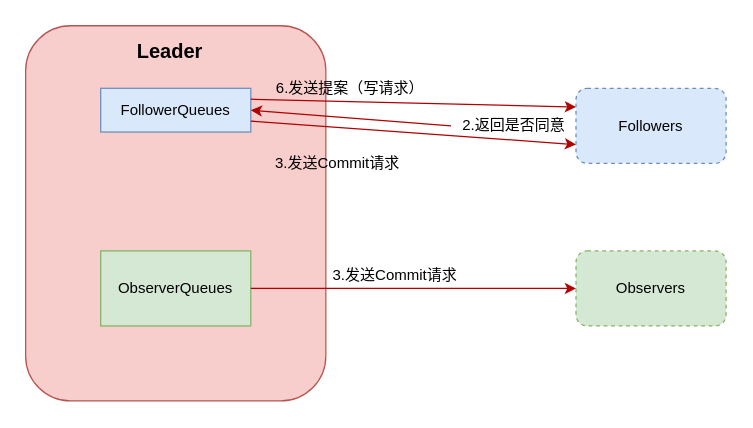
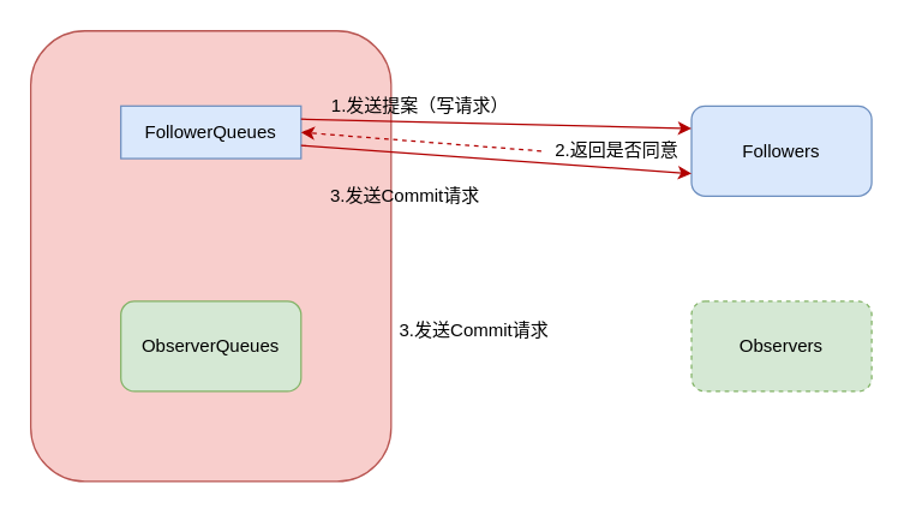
  <mxCell id="0" />
  <mxCell id="1" parent="0" />
  <mxCell id="2" value="" style="rounded=1;whiteSpace=wrap;html=1;fillColor=#f8cecc;strokeColor=#b85450;" parent="1" vertex="1"><mxGeometry x="20" y="20" width="240" height="300" as="geometry" /></mxCell>
  <mxCell id="3" value="FollowerQueues" style="rounded=0;whiteSpace=wrap;html=1;fillColor=#dae8fc;strokeColor=#6c8ebf;" parent="1" vertex="1"><mxGeometry x="80" y="70" width="120" height="35" as="geometry" /></mxCell>
- <mxCell id="4" value="ObserverQueues" style="rounded=0;whiteSpace=wrap;html=1;fillColor=#d5e8d4;strokeColor=#82b366;" parent="1" vertex="1"><mxGeometry x="80" y="200" width="120" height="60" as="geometry" /></mxCell>
- <mxCell id="5" value="&lt;font style=&quot;font-size: 12px&quot;&gt;Followers&lt;/font&gt;" style="rounded=1;whiteSpace=wrap;html=1;fontSize=14;fillColor=#dae8fc;strokeColor=#6c8ebf;dashed=1;" parent="1" vertex="1"><mxGeometry x="460" y="70" width="120" height="60" as="geometry" /></mxCell>
+ <mxCell id="4" value="ObserverQueues" style="whiteSpace=wrap;html=1;fillColor=#d5e8d4;strokeColor=#82b366;rounded=1;" parent="1" vertex="1"><mxGeometry x="80" y="200" width="120" height="60" as="geometry" /></mxCell>
+ <mxCell id="5" value="&lt;font style=&quot;font-size: 12px&quot;&gt;Followers&lt;/font&gt;" style="rounded=1;whiteSpace=wrap;html=1;fontSize=14;fillColor=#dae8fc;strokeColor=#6c8ebf;" parent="1" vertex="1"><mxGeometry x="460" y="70" width="120" height="60" as="geometry" /></mxCell>
  <mxCell id="6" value="Observers" style="rounded=1;whiteSpace=wrap;html=1;fontSize=12;fillColor=#d5e8d4;strokeColor=#82b366;dashed=1;" parent="1" vertex="1"><mxGeometry x="460" y="200" width="120" height="60" as="geometry" /></mxCell>
  <mxCell id="7" value="" style="endArrow=classic;html=1;rounded=0;fontSize=12;exitX=1;exitY=0.25;exitDx=0;exitDy=0;entryX=0;entryY=0.25;entryDx=0;entryDy=0;fillColor=#e51400;strokeColor=#B20000;" parent="1" source="3" target="5" edge="1"><mxGeometry width="50" height="50" relative="1" as="geometry"><mxPoint x="330" y="140" as="sourcePoint" /><mxPoint x="380" y="90" as="targetPoint" /></mxGeometry></mxCell>
- <mxCell id="8" value="" style="endArrow=classic;html=1;rounded=0;fontSize=12;exitX=0;exitY=0.5;exitDx=0;exitDy=0;entryX=1;entryY=0.5;entryDx=0;entryDy=0;startArrow=none;fillColor=#e51400;strokeColor=#B20000;" parent="1" source="14" target="3" edge="1"><mxGeometry width="50" height="50" relative="1" as="geometry"><mxPoint x="330" y="190" as="sourcePoint" /><mxPoint x="380" y="140" as="targetPoint" /></mxGeometry></mxCell>
- <mxCell id="9" value="" style="endArrow=classic;html=1;rounded=0;fontSize=12;exitX=1;exitY=0.5;exitDx=0;exitDy=0;entryX=0;entryY=0.5;entryDx=0;entryDy=0;fillColor=#e51400;strokeColor=#B20000;" parent="1" source="4" target="6" edge="1"><mxGeometry width="50" height="50" relative="1" as="geometry"><mxPoint x="320" y="260" as="sourcePoint" /><mxPoint x="370" y="210" as="targetPoint" /></mxGeometry></mxCell>
+ <mxCell id="8" value="" style="endArrow=classic;html=1;rounded=0;fontSize=12;exitX=0;exitY=0.5;exitDx=0;exitDy=0;entryX=1;entryY=0.5;entryDx=0;entryDy=0;startArrow=none;fillColor=#e51400;strokeColor=#B20000;dashed=1;" parent="1" source="14" target="3" edge="1"><mxGeometry width="50" height="50" relative="1" as="geometry"><mxPoint x="330" y="190" as="sourcePoint" /><mxPoint x="380" y="140" as="targetPoint" /></mxGeometry></mxCell>
  <mxCell id="10" value="" style="endArrow=classic;html=1;rounded=0;fontSize=12;entryX=0;entryY=0.75;entryDx=0;entryDy=0;exitX=1;exitY=0.75;exitDx=0;exitDy=0;fillColor=#e51400;strokeColor=#B20000;" parent="1" source="3" target="5" edge="1"><mxGeometry width="50" height="50" relative="1" as="geometry"><mxPoint x="320" y="260" as="sourcePoint" /><mxPoint x="370" y="210" as="targetPoint" /></mxGeometry></mxCell>
- <mxCell id="11" value="6.发送提案（写请求）" style="text;html=1;align=center;verticalAlign=middle;resizable=0;points=[];autosize=1;strokeColor=none;fillColor=none;fontSize=12;" parent="1" vertex="1"><mxGeometry x="214" y="60" width="130" height="20" as="geometry" /></mxCell>
+ <mxCell id="11" value="1.发送提案（写请求）" style="text;html=1;align=center;verticalAlign=middle;resizable=0;points=[];autosize=1;strokeColor=none;fillColor=none;fontSize=12;" parent="1" vertex="1"><mxGeometry x="214" y="60" width="130" height="20" as="geometry" /></mxCell>
  <mxCell id="12" value="3.发送Commit请求" style="text;html=1;align=center;verticalAlign=middle;resizable=0;points=[];autosize=1;strokeColor=none;fillColor=none;fontSize=12;" parent="1" vertex="1"><mxGeometry x="214" y="120" width="110" height="20" as="geometry" /></mxCell>
  <mxCell id="13" value="3.发送Commit请求" style="text;html=1;align=center;verticalAlign=middle;resizable=0;points=[];autosize=1;strokeColor=none;fillColor=none;fontSize=12;" parent="1" vertex="1"><mxGeometry x="260" y="210" width="110" height="20" as="geometry" /></mxCell>
  <mxCell id="14" value="2.返回是否同意" style="text;html=1;align=center;verticalAlign=middle;resizable=0;points=[];autosize=1;strokeColor=none;fillColor=none;fontSize=12;" parent="1" vertex="1"><mxGeometry x="360" y="90" width="100" height="20" as="geometry" /></mxCell>
  <mxCell id="15" value="" style="endArrow=block;html=1;rounded=0;fontSize=12;exitX=0;exitY=0.5;exitDx=0;exitDy=0;entryX=1;entryY=0.5;entryDx=0;entryDy=0;" parent="1" source="5" target="14" edge="1"><mxGeometry width="50" height="50" relative="1" as="geometry"><mxPoint x="460" y="100" as="sourcePoint" /><mxPoint x="200" y="100" as="targetPoint" /></mxGeometry></mxCell>
- <mxCell id="16" value="&lt;font size=&quot;1&quot;&gt;&lt;b style=&quot;font-size: 16px&quot;&gt;Leader&lt;/b&gt;&lt;/font&gt;" style="text;html=1;align=center;verticalAlign=middle;resizable=0;points=[];autosize=1;strokeColor=none;fillColor=none;" vertex="1" parent="1"><mxGeometry x="100" y="30" width="70" height="20" as="geometry" /></mxCell>
